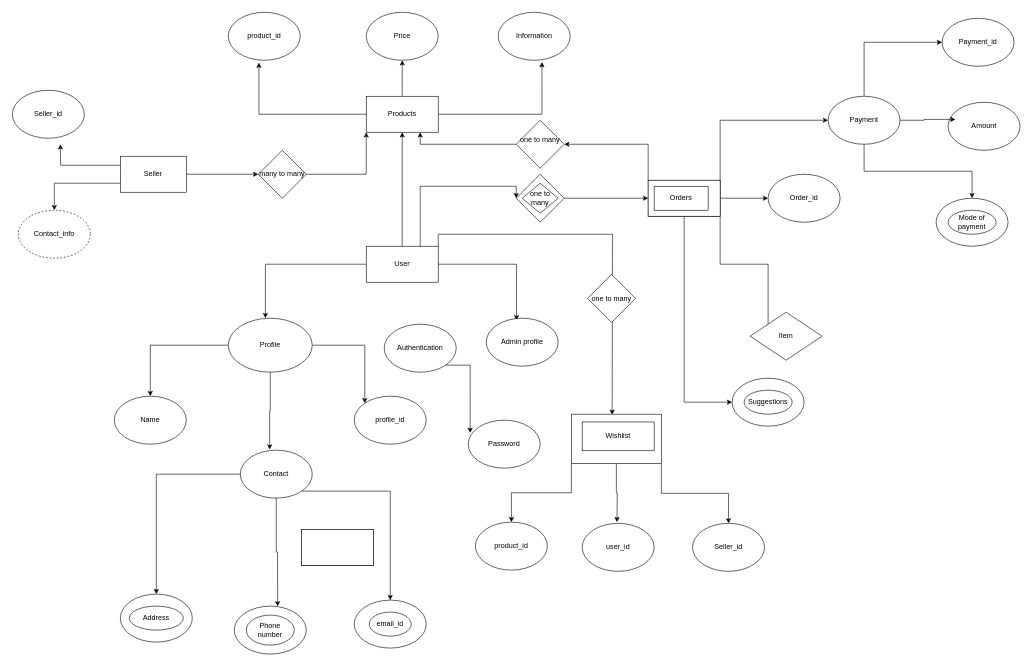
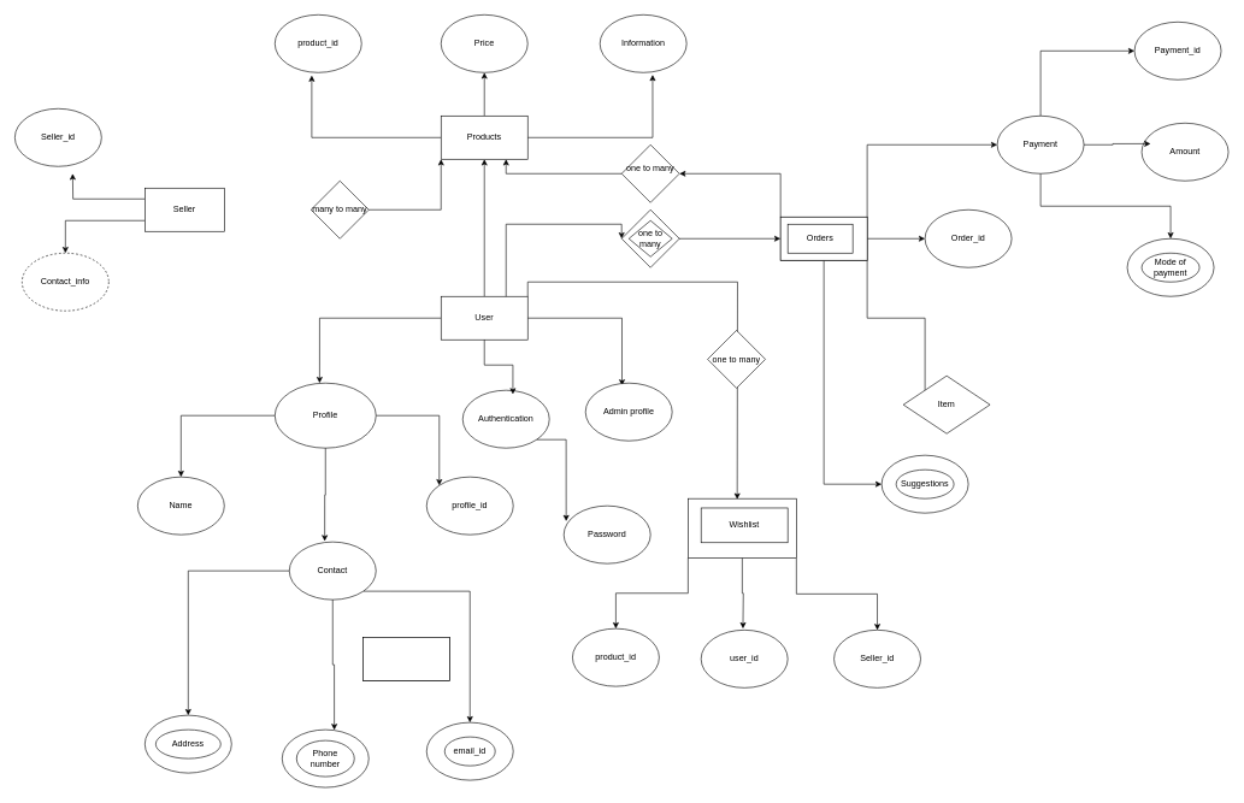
  <mxCell id="0" />
  <mxCell id="1" parent="0" />
  <mxCell id="2" style="edgeStyle=orthogonalEdgeStyle;rounded=0;orthogonalLoop=1;jettySize=auto;html=1;entryX=0.442;entryY=0;entryDx=0;entryDy=0;entryPerimeter=0;" parent="1" source="7" target="10" edge="1"><mxGeometry relative="1" as="geometry"><mxPoint x="410" y="360" as="targetPoint" /></mxGeometry></mxCell>
  <mxCell id="3" style="edgeStyle=orthogonalEdgeStyle;rounded=0;orthogonalLoop=1;jettySize=auto;html=1;exitX=1;exitY=0.5;exitDx=0;exitDy=0;entryX=0.421;entryY=0.044;entryDx=0;entryDy=0;entryPerimeter=0;" parent="1" source="7" target="12" edge="1"><mxGeometry relative="1" as="geometry"><mxPoint x="900" y="360" as="targetPoint" /></mxGeometry></mxCell>
  <mxCell id="4" style="edgeStyle=orthogonalEdgeStyle;rounded=0;orthogonalLoop=1;jettySize=auto;html=1;exitX=0.5;exitY=0;exitDx=0;exitDy=0;entryX=0.5;entryY=1;entryDx=0;entryDy=0;" parent="1" source="7" target="17" edge="1"><mxGeometry relative="1" as="geometry" /></mxCell>
  <mxCell id="5" style="edgeStyle=orthogonalEdgeStyle;rounded=0;orthogonalLoop=1;jettySize=auto;html=1;exitX=0.75;exitY=0;exitDx=0;exitDy=0;entryX=0;entryY=0.5;entryDx=0;entryDy=0;" parent="1" source="30" target="26" edge="1"><mxGeometry relative="1" as="geometry"><mxPoint x="700" y="320" as="targetPoint" /><Array as="points"><mxPoint x="913" y="330" /></Array></mxGeometry></mxCell>
  <mxCell id="6" style="edgeStyle=orthogonalEdgeStyle;rounded=0;orthogonalLoop=1;jettySize=auto;html=1;exitX=1;exitY=0;exitDx=0;exitDy=0;" edge="1" parent="1" source="7"><mxGeometry relative="1" as="geometry"><mxPoint x="1020" y="691" as="targetPoint" /></mxGeometry></mxCell>
  <mxCell id="7" value="User" style="rounded=0;whiteSpace=wrap;html=1;" parent="1" vertex="1"><mxGeometry x="610" y="410" width="120" height="60" as="geometry" /></mxCell>
  <mxCell id="8" style="edgeStyle=orthogonalEdgeStyle;rounded=0;orthogonalLoop=1;jettySize=auto;html=1;exitX=0;exitY=0.5;exitDx=0;exitDy=0;entryX=0.5;entryY=0;entryDx=0;entryDy=0;" parent="1" source="10" target="35" edge="1"><mxGeometry relative="1" as="geometry"><mxPoint x="270" y="569.769" as="targetPoint" /></mxGeometry></mxCell>
  <mxCell id="9" style="edgeStyle=orthogonalEdgeStyle;rounded=0;orthogonalLoop=1;jettySize=auto;html=1;exitX=1;exitY=0.5;exitDx=0;exitDy=0;entryX=0;entryY=0;entryDx=0;entryDy=0;" parent="1" source="10" target="34" edge="1"><mxGeometry relative="1" as="geometry" /></mxCell>
  <mxCell id="10" value="Profile" style="ellipse;whiteSpace=wrap;html=1;" parent="1" vertex="1"><mxGeometry x="380" y="530" width="140" height="90" as="geometry" /></mxCell>
  <mxCell id="11" value="Authentication" style="ellipse;whiteSpace=wrap;html=1;" parent="1" vertex="1"><mxGeometry x="640" y="540" width="120" height="80" as="geometry" /></mxCell>
  <mxCell id="12" value="Admin profile" style="ellipse;whiteSpace=wrap;html=1;" parent="1" vertex="1"><mxGeometry x="810" y="530" width="120" height="80" as="geometry" /></mxCell>
+ <mxCell id="13" style="edgeStyle=orthogonalEdgeStyle;rounded=0;orthogonalLoop=1;jettySize=auto;html=1;exitX=0.5;exitY=1;exitDx=0;exitDy=0;entryX=0.579;entryY=0.069;entryDx=0;entryDy=0;entryPerimeter=0;" parent="1" source="7" target="11" edge="1"><mxGeometry relative="1" as="geometry" /></mxCell>
  <mxCell id="14" style="edgeStyle=orthogonalEdgeStyle;rounded=0;orthogonalLoop=1;jettySize=auto;html=1;exitX=1;exitY=0.5;exitDx=0;exitDy=0;entryX=0.608;entryY=1.038;entryDx=0;entryDy=0;entryPerimeter=0;" parent="1" source="17" target="20" edge="1"><mxGeometry relative="1" as="geometry"><mxPoint x="910" y="270" as="targetPoint" /></mxGeometry></mxCell>
  <mxCell id="15" style="edgeStyle=orthogonalEdgeStyle;rounded=0;orthogonalLoop=1;jettySize=auto;html=1;exitX=0;exitY=0.5;exitDx=0;exitDy=0;entryX=0.425;entryY=1.05;entryDx=0;entryDy=0;entryPerimeter=0;" parent="1" source="17" target="18" edge="1"><mxGeometry relative="1" as="geometry"><mxPoint x="420" y="270" as="targetPoint" /></mxGeometry></mxCell>
  <mxCell id="16" style="edgeStyle=orthogonalEdgeStyle;rounded=0;orthogonalLoop=1;jettySize=auto;html=1;exitX=0.5;exitY=0;exitDx=0;exitDy=0;entryX=0.5;entryY=1;entryDx=0;entryDy=0;" parent="1" source="17" target="19" edge="1"><mxGeometry relative="1" as="geometry" /></mxCell>
  <mxCell id="17" value="Products" style="rounded=0;whiteSpace=wrap;html=1;" parent="1" vertex="1"><mxGeometry x="610" y="160" width="120" height="60" as="geometry" /></mxCell>
  <mxCell id="18" value="product_id" style="ellipse;whiteSpace=wrap;html=1;" parent="1" vertex="1"><mxGeometry x="380" y="20" width="120" height="80" as="geometry" /></mxCell>
  <mxCell id="19" value="Price" style="ellipse;whiteSpace=wrap;html=1;" parent="1" vertex="1"><mxGeometry x="610" y="20" width="120" height="80" as="geometry" /></mxCell>
  <mxCell id="20" value="Information" style="ellipse;whiteSpace=wrap;html=1;" parent="1" vertex="1"><mxGeometry x="830" y="20" width="120" height="80" as="geometry" /></mxCell>
  <mxCell id="21" style="edgeStyle=orthogonalEdgeStyle;rounded=0;orthogonalLoop=1;jettySize=auto;html=1;exitX=1;exitY=0.5;exitDx=0;exitDy=0;entryX=0;entryY=0.5;entryDx=0;entryDy=0;" parent="1" source="26" target="27" edge="1"><mxGeometry relative="1" as="geometry" /></mxCell>
  <mxCell id="22" style="edgeStyle=orthogonalEdgeStyle;rounded=0;orthogonalLoop=1;jettySize=auto;html=1;exitX=0.5;exitY=1;exitDx=0;exitDy=0;entryX=0;entryY=0.5;entryDx=0;entryDy=0;" parent="1" source="26" target="28" edge="1"><mxGeometry relative="1" as="geometry"><mxPoint x="1140" y="520" as="targetPoint" /></mxGeometry></mxCell>
  <mxCell id="23" style="edgeStyle=orthogonalEdgeStyle;rounded=0;orthogonalLoop=1;jettySize=auto;html=1;exitX=1;exitY=1;exitDx=0;exitDy=0;entryX=0;entryY=1;entryDx=0;entryDy=0;" edge="1" parent="1" source="26" target="39"><mxGeometry relative="1" as="geometry"><mxPoint x="1200" y="520" as="targetPoint" /></mxGeometry></mxCell>
  <mxCell id="24" style="edgeStyle=orthogonalEdgeStyle;rounded=0;orthogonalLoop=1;jettySize=auto;html=1;exitX=1;exitY=0;exitDx=0;exitDy=0;entryX=0;entryY=0.5;entryDx=0;entryDy=0;" edge="1" parent="1" source="26" target="42"><mxGeometry relative="1" as="geometry"><mxPoint x="1200.455" y="210" as="targetPoint" /></mxGeometry></mxCell>
  <mxCell id="25" style="edgeStyle=orthogonalEdgeStyle;rounded=0;orthogonalLoop=1;jettySize=auto;html=1;exitX=0;exitY=0;exitDx=0;exitDy=0;entryX=1;entryY=0.5;entryDx=0;entryDy=0;" edge="1" parent="1" source="26" target="52"><mxGeometry relative="1" as="geometry"><mxPoint x="950" y="190" as="targetPoint" /></mxGeometry></mxCell>
  <mxCell id="26" value="Orders" style="rounded=0;whiteSpace=wrap;html=1;" parent="1" vertex="1"><mxGeometry x="1080" y="300" width="120" height="60" as="geometry" /></mxCell>
  <mxCell id="27" value="Order_id" style="ellipse;whiteSpace=wrap;html=1;" parent="1" vertex="1"><mxGeometry x="1280" y="290" width="120" height="80" as="geometry" /></mxCell>
  <mxCell id="28" value="" style="ellipse;whiteSpace=wrap;html=1;" parent="1" vertex="1"><mxGeometry x="1220" y="630" width="120" height="80" as="geometry" /></mxCell>
  <mxCell id="29" value="" style="edgeStyle=orthogonalEdgeStyle;rounded=0;orthogonalLoop=1;jettySize=auto;html=1;exitX=0.75;exitY=0;exitDx=0;exitDy=0;entryX=0;entryY=0.5;entryDx=0;entryDy=0;" parent="1" source="7" target="30" edge="1"><mxGeometry relative="1" as="geometry"><mxPoint x="1080" y="330" as="targetPoint" /><mxPoint x="700" y="410" as="sourcePoint" /><Array as="points"><mxPoint x="700" y="310" /><mxPoint x="860" y="310" /></Array></mxGeometry></mxCell>
  <mxCell id="30" value="" style="rhombus;whiteSpace=wrap;html=1;" parent="1" vertex="1"><mxGeometry x="860" y="290" width="80" height="80" as="geometry" /></mxCell>
  <mxCell id="31" style="edgeStyle=orthogonalEdgeStyle;rounded=0;orthogonalLoop=1;jettySize=auto;html=1;exitX=1;exitY=1;exitDx=0;exitDy=0;entryX=0.5;entryY=0;entryDx=0;entryDy=0;" edge="1" parent="1" source="33" target="49"><mxGeometry relative="1" as="geometry" /></mxCell>
  <mxCell id="32" style="edgeStyle=orthogonalEdgeStyle;rounded=0;orthogonalLoop=1;jettySize=auto;html=1;exitX=0;exitY=0.5;exitDx=0;exitDy=0;entryX=0.5;entryY=0;entryDx=0;entryDy=0;" edge="1" parent="1" source="33" target="47"><mxGeometry relative="1" as="geometry" /></mxCell>
  <mxCell id="33" value="Contact" style="ellipse;whiteSpace=wrap;html=1;" parent="1" vertex="1"><mxGeometry x="400" y="750" width="120" height="80" as="geometry" /></mxCell>
  <mxCell id="34" value="profile_id" style="ellipse;whiteSpace=wrap;html=1;" parent="1" vertex="1"><mxGeometry x="590" y="660" width="120" height="80" as="geometry" /></mxCell>
  <mxCell id="35" value="Name" style="ellipse;whiteSpace=wrap;html=1;" parent="1" vertex="1"><mxGeometry x="190" y="660" width="120" height="80" as="geometry" /></mxCell>
  <mxCell id="36" style="edgeStyle=orthogonalEdgeStyle;rounded=0;orthogonalLoop=1;jettySize=auto;html=1;exitX=0.5;exitY=1;exitDx=0;exitDy=0;entryX=0.408;entryY=-0.013;entryDx=0;entryDy=0;entryPerimeter=0;" parent="1" source="10" target="33" edge="1"><mxGeometry relative="1" as="geometry" /></mxCell>
  <mxCell id="37" value="Password" style="ellipse;whiteSpace=wrap;html=1;" vertex="1" parent="1"><mxGeometry x="780" y="700" width="120" height="80" as="geometry" /></mxCell>
  <mxCell id="38" style="edgeStyle=orthogonalEdgeStyle;rounded=0;orthogonalLoop=1;jettySize=auto;html=1;exitX=1;exitY=1;exitDx=0;exitDy=0;entryX=0.027;entryY=0.266;entryDx=0;entryDy=0;entryPerimeter=0;" edge="1" parent="1" source="11" target="37"><mxGeometry relative="1" as="geometry" /></mxCell>
  <mxCell id="39" value="Item" style="rhombus;whiteSpace=wrap;html=1;" vertex="1" parent="1"><mxGeometry x="1250" y="520" width="120" height="80" as="geometry" /></mxCell>
  <mxCell id="40" style="edgeStyle=orthogonalEdgeStyle;rounded=0;orthogonalLoop=1;jettySize=auto;html=1;exitX=0.5;exitY=0;exitDx=0;exitDy=0;entryX=0;entryY=0.5;entryDx=0;entryDy=0;" edge="1" parent="1" source="42" target="43"><mxGeometry relative="1" as="geometry"><mxPoint x="1440.455" y="70" as="targetPoint" /></mxGeometry></mxCell>
  <mxCell id="41" style="edgeStyle=orthogonalEdgeStyle;rounded=0;orthogonalLoop=1;jettySize=auto;html=1;exitX=0.5;exitY=1;exitDx=0;exitDy=0;" edge="1" parent="1" source="42" target="45"><mxGeometry relative="1" as="geometry"><mxPoint x="1440.455" y="400" as="targetPoint" /></mxGeometry></mxCell>
  <mxCell id="42" value="Payment" style="ellipse;whiteSpace=wrap;html=1;" vertex="1" parent="1"><mxGeometry x="1380" y="160" width="120" height="80" as="geometry" /></mxCell>
  <mxCell id="43" value="Payment_id" style="ellipse;whiteSpace=wrap;html=1;" vertex="1" parent="1"><mxGeometry x="1570" y="30" width="120" height="80" as="geometry" /></mxCell>
  <mxCell id="44" value="Amount" style="ellipse;whiteSpace=wrap;html=1;" vertex="1" parent="1"><mxGeometry x="1580" y="170" width="120" height="80" as="geometry" /></mxCell>
  <mxCell id="45" value="" style="ellipse;whiteSpace=wrap;html=1;" vertex="1" parent="1"><mxGeometry x="1560" y="330" width="120" height="80" as="geometry" /></mxCell>
  <mxCell id="46" style="edgeStyle=orthogonalEdgeStyle;rounded=0;orthogonalLoop=1;jettySize=auto;html=1;exitX=1;exitY=0.5;exitDx=0;exitDy=0;entryX=0.102;entryY=0.357;entryDx=0;entryDy=0;entryPerimeter=0;" edge="1" parent="1" source="42" target="44"><mxGeometry relative="1" as="geometry" /></mxCell>
  <mxCell id="47" value="Address" style="ellipse;whiteSpace=wrap;html=1;" vertex="1" parent="1"><mxGeometry x="200" y="990" width="120" height="80" as="geometry" /></mxCell>
  <mxCell id="48" value="Phone number" style="ellipse;whiteSpace=wrap;html=1;" vertex="1" parent="1"><mxGeometry x="390" y="1010" width="120" height="80" as="geometry" /></mxCell>
  <mxCell id="49" value="email_id" style="ellipse;whiteSpace=wrap;html=1;" vertex="1" parent="1"><mxGeometry x="590" y="1000" width="120" height="80" as="geometry" /></mxCell>
  <mxCell id="50" style="edgeStyle=orthogonalEdgeStyle;rounded=0;orthogonalLoop=1;jettySize=auto;html=1;exitX=0.5;exitY=1;exitDx=0;exitDy=0;entryX=0.602;entryY=0.005;entryDx=0;entryDy=0;entryPerimeter=0;" edge="1" parent="1" source="33" target="48"><mxGeometry relative="1" as="geometry" /></mxCell>
  <mxCell id="51" style="edgeStyle=orthogonalEdgeStyle;rounded=0;orthogonalLoop=1;jettySize=auto;html=1;exitX=0;exitY=0.5;exitDx=0;exitDy=0;entryX=0.75;entryY=1;entryDx=0;entryDy=0;" edge="1" parent="1" source="52" target="17"><mxGeometry relative="1" as="geometry"><mxPoint x="700" as="targetPoint" y="250" /></mxGeometry></mxCell>
  <mxCell id="52" value="one to many&lt;div&gt;&lt;br&gt;&lt;/div&gt;" style="rhombus;whiteSpace=wrap;html=1;" vertex="1" parent="1"><mxGeometry x="860" y="200" width="80" height="80" as="geometry" /></mxCell>
  <mxCell id="53" value="Address" style="ellipse;whiteSpace=wrap;html=1;" vertex="1" parent="1"><mxGeometry x="215" y="1010" width="90" height="40" as="geometry" /></mxCell>
  <mxCell id="54" value="Phone number" style="ellipse;whiteSpace=wrap;html=1;" vertex="1" parent="1"><mxGeometry x="410" y="1025" width="80" height="50" as="geometry" /></mxCell>
  <mxCell id="55" value="email_id" style="ellipse;whiteSpace=wrap;html=1;" vertex="1" parent="1"><mxGeometry x="615" y="1020" width="70" height="40" as="geometry" /></mxCell>
  <mxCell id="56" value="" style="rounded=0;whiteSpace=wrap;html=1;" vertex="1" parent="1"><mxGeometry x="1080" y="300" width="120" height="60" as="geometry" /></mxCell>
  <mxCell id="57" value="Orders" style="rounded=0;whiteSpace=wrap;html=1;" vertex="1" parent="1"><mxGeometry x="1090" y="310" width="90" height="40" as="geometry" /></mxCell>
- <mxCell id="58" style="edgeStyle=orthogonalEdgeStyle;rounded=0;orthogonalLoop=1;jettySize=auto;html=1;exitX=1;exitY=0.5;exitDx=0;exitDy=0;" edge="1" parent="1" source="61" target="63"><mxGeometry relative="1" as="geometry"><mxPoint x="410" y="290.364" as="targetPoint" /></mxGeometry></mxCell>
  <mxCell id="59" style="edgeStyle=orthogonalEdgeStyle;rounded=0;orthogonalLoop=1;jettySize=auto;html=1;exitX=0;exitY=0.25;exitDx=0;exitDy=0;" edge="1" parent="1" source="61"><mxGeometry relative="1" as="geometry"><mxPoint x="100" y="240" as="targetPoint" /></mxGeometry></mxCell>
  <mxCell id="60" style="edgeStyle=orthogonalEdgeStyle;rounded=0;orthogonalLoop=1;jettySize=auto;html=1;exitX=0;exitY=0.75;exitDx=0;exitDy=0;entryX=0.5;entryY=0;entryDx=0;entryDy=0;" edge="1" parent="1" source="61" target="64"><mxGeometry relative="1" as="geometry" /></mxCell>
  <mxCell id="61" value="Seller" style="rounded=0;whiteSpace=wrap;html=1;" vertex="1" parent="1"><mxGeometry x="200" y="260" width="110" height="60" as="geometry" /></mxCell>
  <mxCell id="62" style="edgeStyle=orthogonalEdgeStyle;rounded=0;orthogonalLoop=1;jettySize=auto;html=1;exitX=1;exitY=0.5;exitDx=0;exitDy=0;entryX=0;entryY=1;entryDx=0;entryDy=0;" edge="1" parent="1" source="63" target="17"><mxGeometry relative="1" as="geometry"><mxPoint x="620" y="290.364" as="targetPoint" /></mxGeometry></mxCell>
  <mxCell id="63" value="many to many" style="rhombus;whiteSpace=wrap;html=1;" vertex="1" parent="1"><mxGeometry x="430" y="250.004" width="80" height="80" as="geometry" /></mxCell>
  <mxCell id="64" value="Contact_info" style="ellipse;whiteSpace=wrap;html=1;dashed=1;" vertex="1" parent="1"><mxGeometry x="30" y="350" width="120" height="80" as="geometry" /></mxCell>
  <mxCell id="65" value="Seller_id" style="ellipse;whiteSpace=wrap;html=1;" vertex="1" parent="1"><mxGeometry x="20" y="150" width="120" height="80" as="geometry" /></mxCell>
  <mxCell id="66" value="Mode of payment" style="ellipse;whiteSpace=wrap;html=1;" vertex="1" parent="1"><mxGeometry x="1580" y="350" width="80" height="40" as="geometry" /></mxCell>
  <mxCell id="67" value="Suggestions" style="ellipse;whiteSpace=wrap;html=1;" vertex="1" parent="1"><mxGeometry x="1240" y="650" width="80" height="40" as="geometry" /></mxCell>
  <mxCell id="68" value="one to many" style="rhombus;whiteSpace=wrap;html=1;" vertex="1" parent="1"><mxGeometry x="870" y="305" width="60" height="50" as="geometry" /></mxCell>
  <mxCell id="69" value="Wishlist" style="rounded=0;whiteSpace=wrap;html=1;" vertex="1" parent="1"><mxGeometry x="970" y="703" width="120" height="60" as="geometry" /></mxCell>
  <mxCell id="70" value="" style="rounded=0;whiteSpace=wrap;html=1;" vertex="1" parent="1"><mxGeometry x="502" y="882" width="120" height="60" as="geometry" /></mxCell>
  <mxCell id="71" style="edgeStyle=orthogonalEdgeStyle;rounded=0;orthogonalLoop=1;jettySize=auto;html=1;exitX=0;exitY=1;exitDx=0;exitDy=0;entryX=0.5;entryY=0;entryDx=0;entryDy=0;" edge="1" parent="1" source="74" target="78"><mxGeometry relative="1" as="geometry" /></mxCell>
  <mxCell id="72" style="edgeStyle=orthogonalEdgeStyle;rounded=0;orthogonalLoop=1;jettySize=auto;html=1;exitX=0.5;exitY=1;exitDx=0;exitDy=0;" edge="1" parent="1" source="74"><mxGeometry relative="1" as="geometry"><mxPoint x="1028" y="870" as="targetPoint" /></mxGeometry></mxCell>
  <mxCell id="73" style="edgeStyle=orthogonalEdgeStyle;rounded=0;orthogonalLoop=1;jettySize=auto;html=1;exitX=1;exitY=1;exitDx=0;exitDy=0;entryX=0.5;entryY=0;entryDx=0;entryDy=0;" edge="1" parent="1" source="74" target="80"><mxGeometry relative="1" as="geometry" /></mxCell>
  <mxCell id="74" value="" style="rounded=0;whiteSpace=wrap;html=1;" vertex="1" parent="1"><mxGeometry x="952" y="690" width="150" height="82" as="geometry" /></mxCell>
  <mxCell id="75" value="" style="rounded=0;whiteSpace=wrap;html=1;" vertex="1" parent="1"><mxGeometry x="502" y="882" width="120" height="60" as="geometry" /></mxCell>
  <mxCell id="76" value="Wishlist" style="rounded=0;whiteSpace=wrap;html=1;" vertex="1" parent="1"><mxGeometry x="970" y="703" width="120" height="48" as="geometry" /></mxCell>
  <mxCell id="77" value="one to many" style="rhombus;whiteSpace=wrap;html=1;" vertex="1" parent="1"><mxGeometry x="979" y="457" width="80" height="80" as="geometry" /></mxCell>
  <mxCell id="78" value="product_id" style="ellipse;whiteSpace=wrap;html=1;" vertex="1" parent="1"><mxGeometry x="792" y="870" width="120" height="80" as="geometry" /></mxCell>
  <mxCell id="79" value="user_id" style="ellipse;whiteSpace=wrap;html=1;" vertex="1" parent="1"><mxGeometry x="970" y="872" width="120" height="80" as="geometry" /></mxCell>
  <mxCell id="80" value="Seller_id" style="ellipse;whiteSpace=wrap;html=1;" vertex="1" parent="1"><mxGeometry x="1154" y="872" width="120" height="80" as="geometry" /></mxCell>
